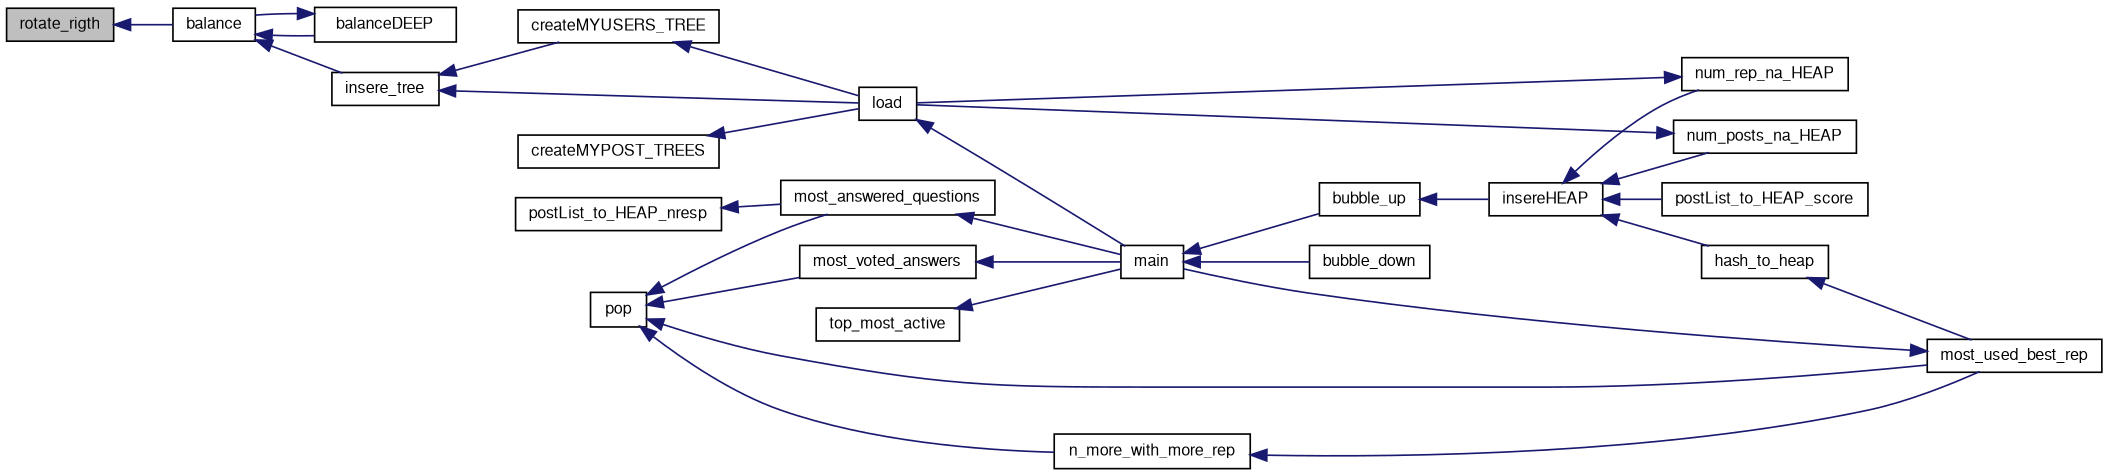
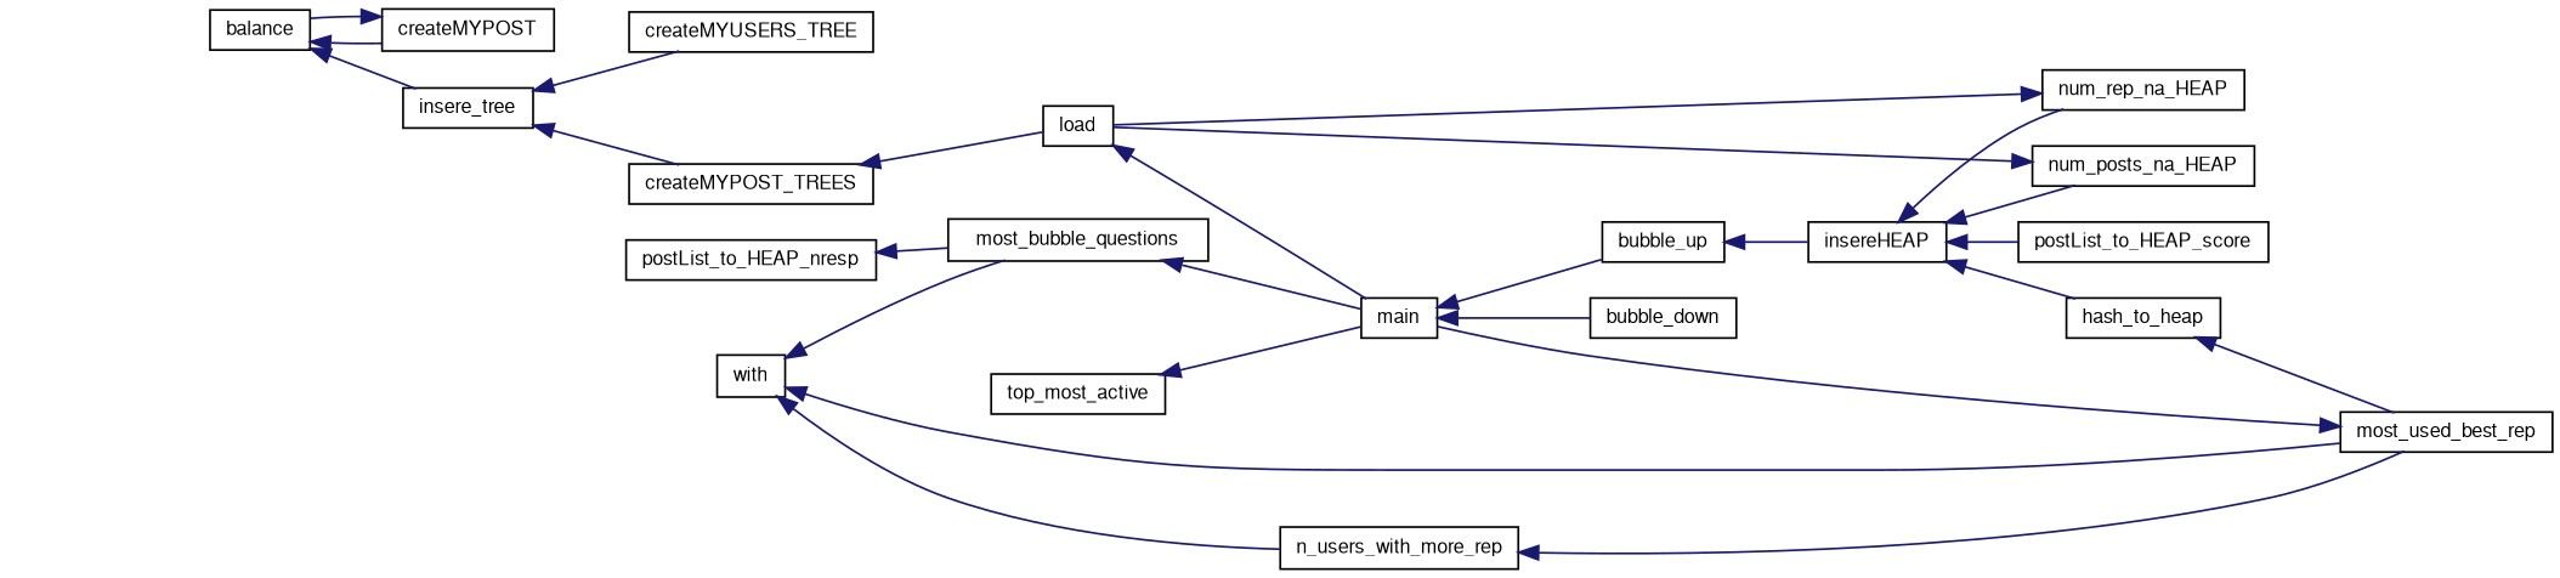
  digraph {
    rankdir=LR
    node [color=black fillcolor=white fontname=FreeSans fontsize=10 shape=record style=filled]
    edge [color=midnightblue dir=back fontname=FreeSans fontsize=10 labelfontname=FreeSans labelfontsize=10 style=solid]
-   n1 [fillcolor=grey75 fontcolor=black height=0.2 label=rotate_rigth width=0.4]
    n2 [height=0.2 label=balance width=0.4]
-   n3 [height=0.2 label=balanceDEEP width=0.4]
+   n3 [height=0.2 label=createMYPOST width=0.4]
    n4 [height=0.2 label=insere_tree width=0.4]
    n5 [height=0.2 label=createMYPOST_TREES width=0.4]
    n6 [height=0.2 label=createMYUSERS_TREE width=0.4]
    n7 [height=0.2 label=load width=0.4]
    n8 [height=0.2 label=main width=0.4]
    n9 [height=0.2 label=bubble_up width=0.4]
    n10 [height=0.2 label=bubble_down width=0.4]
    n11 [height=0.2 label=insereHEAP width=0.4]
    n12 [height=0.2 label=num_posts_na_HEAP width=0.4]
    n13 [height=0.2 label=num_rep_na_HEAP width=0.4]
    n14 [height=0.2 label=postList_to_HEAP_score width=0.4]
    n15 [height=0.2 label=hash_to_heap width=0.4]
    n16 [height=0.2 label=postList_to_HEAP_nresp width=0.4]
-   n17 [height=0.2 label=most_answered_questions width=0.4]
+   n17 [height=0.2 label=most_bubble_questions width=0.4]
    n18 [height=0.2 label=most_used_best_rep width=0.4]
-   n19 [height=0.2 label=most_voted_answers width=0.4]
-   n20 [height=0.2 label=pop width=0.4]
-   n21 [height=0.2 label=n_more_with_more_rep width=0.4]
+   n20 [height=0.2 label=with width=0.4]
+   n21 [height=0.2 label=n_users_with_more_rep width=0.4]
    n22 [height=0.2 label=top_most_active width=0.4]
-   n1 -> n2
    n2 -> n3
    n2 -> n4
    n3 -> n2
-   n4 -> n7
+   n4 -> n5
    n4 -> n6
    n5 -> n7
-   n6 -> n7
    n7 -> n8
    n8 -> n9
    n8 -> n10
    n9 -> n11
    n11 -> n12
    n11 -> n13
    n11 -> n14
    n11 -> n15
    n12 -> n7
    n13 -> n7
    n15 -> n18
    n16 -> n17
    n17 -> n8
    n18 -> n8
-   n19 -> n8
    n20 -> n17
    n20 -> n18
-   n20 -> n19
    n20 -> n21
    n21 -> n18
    n22 -> n8
  }
